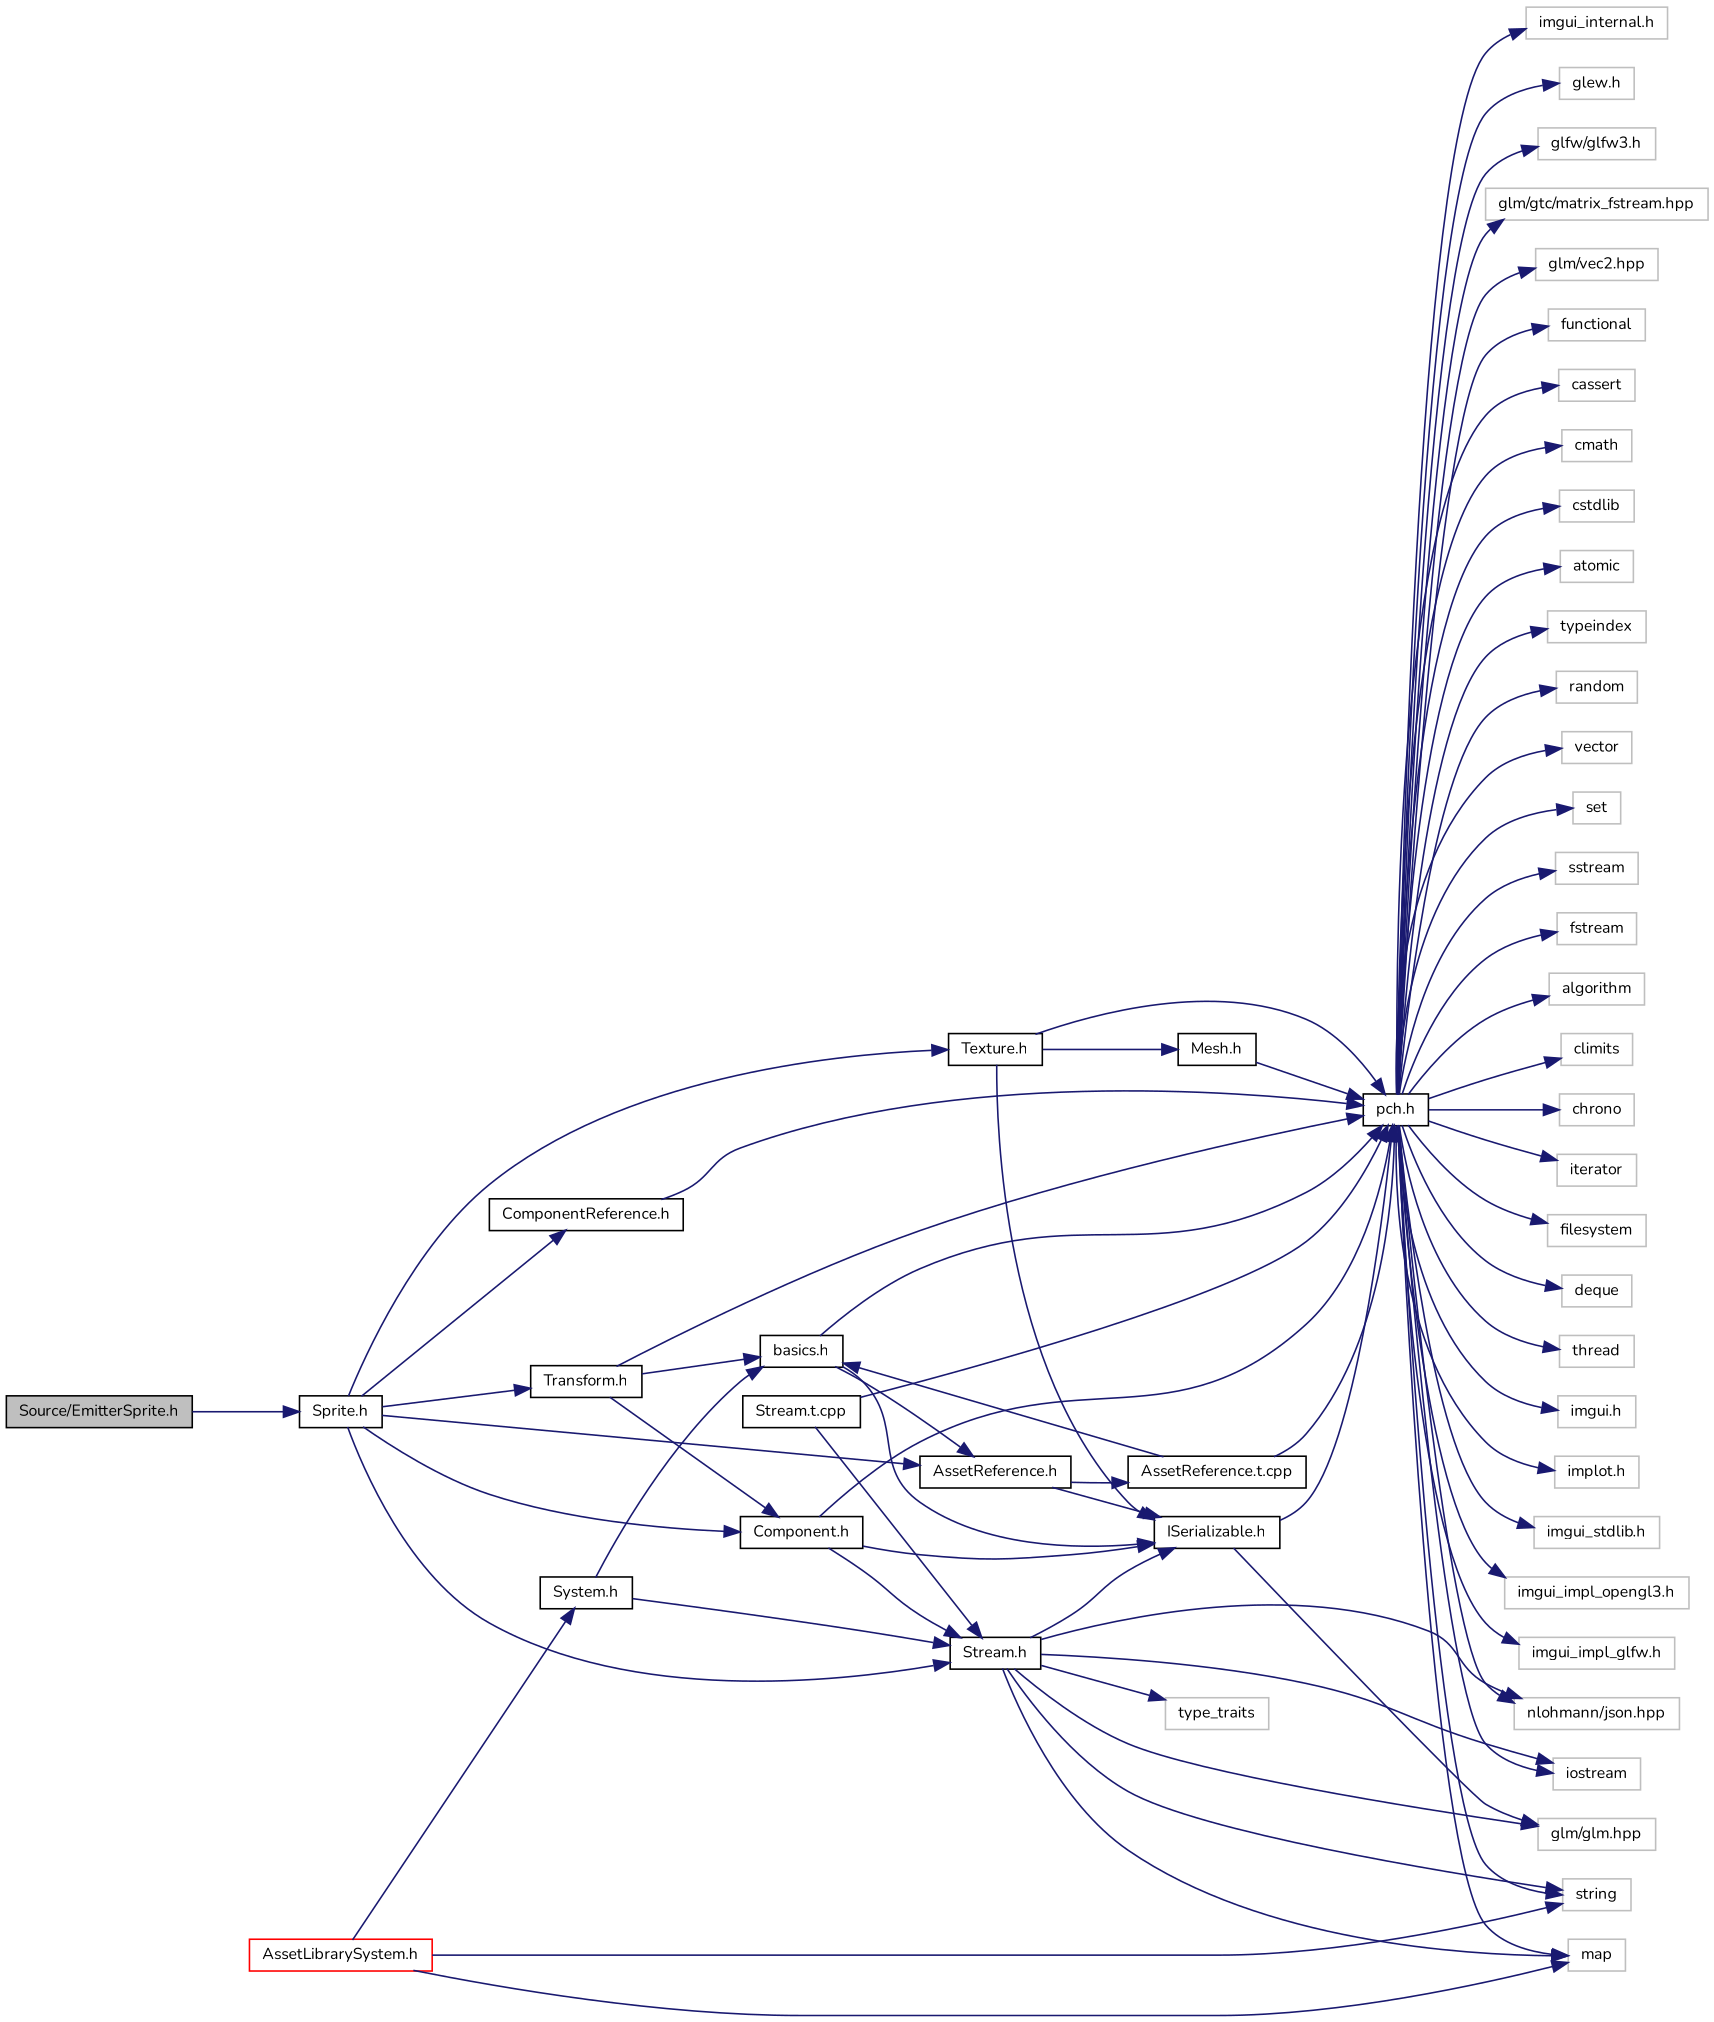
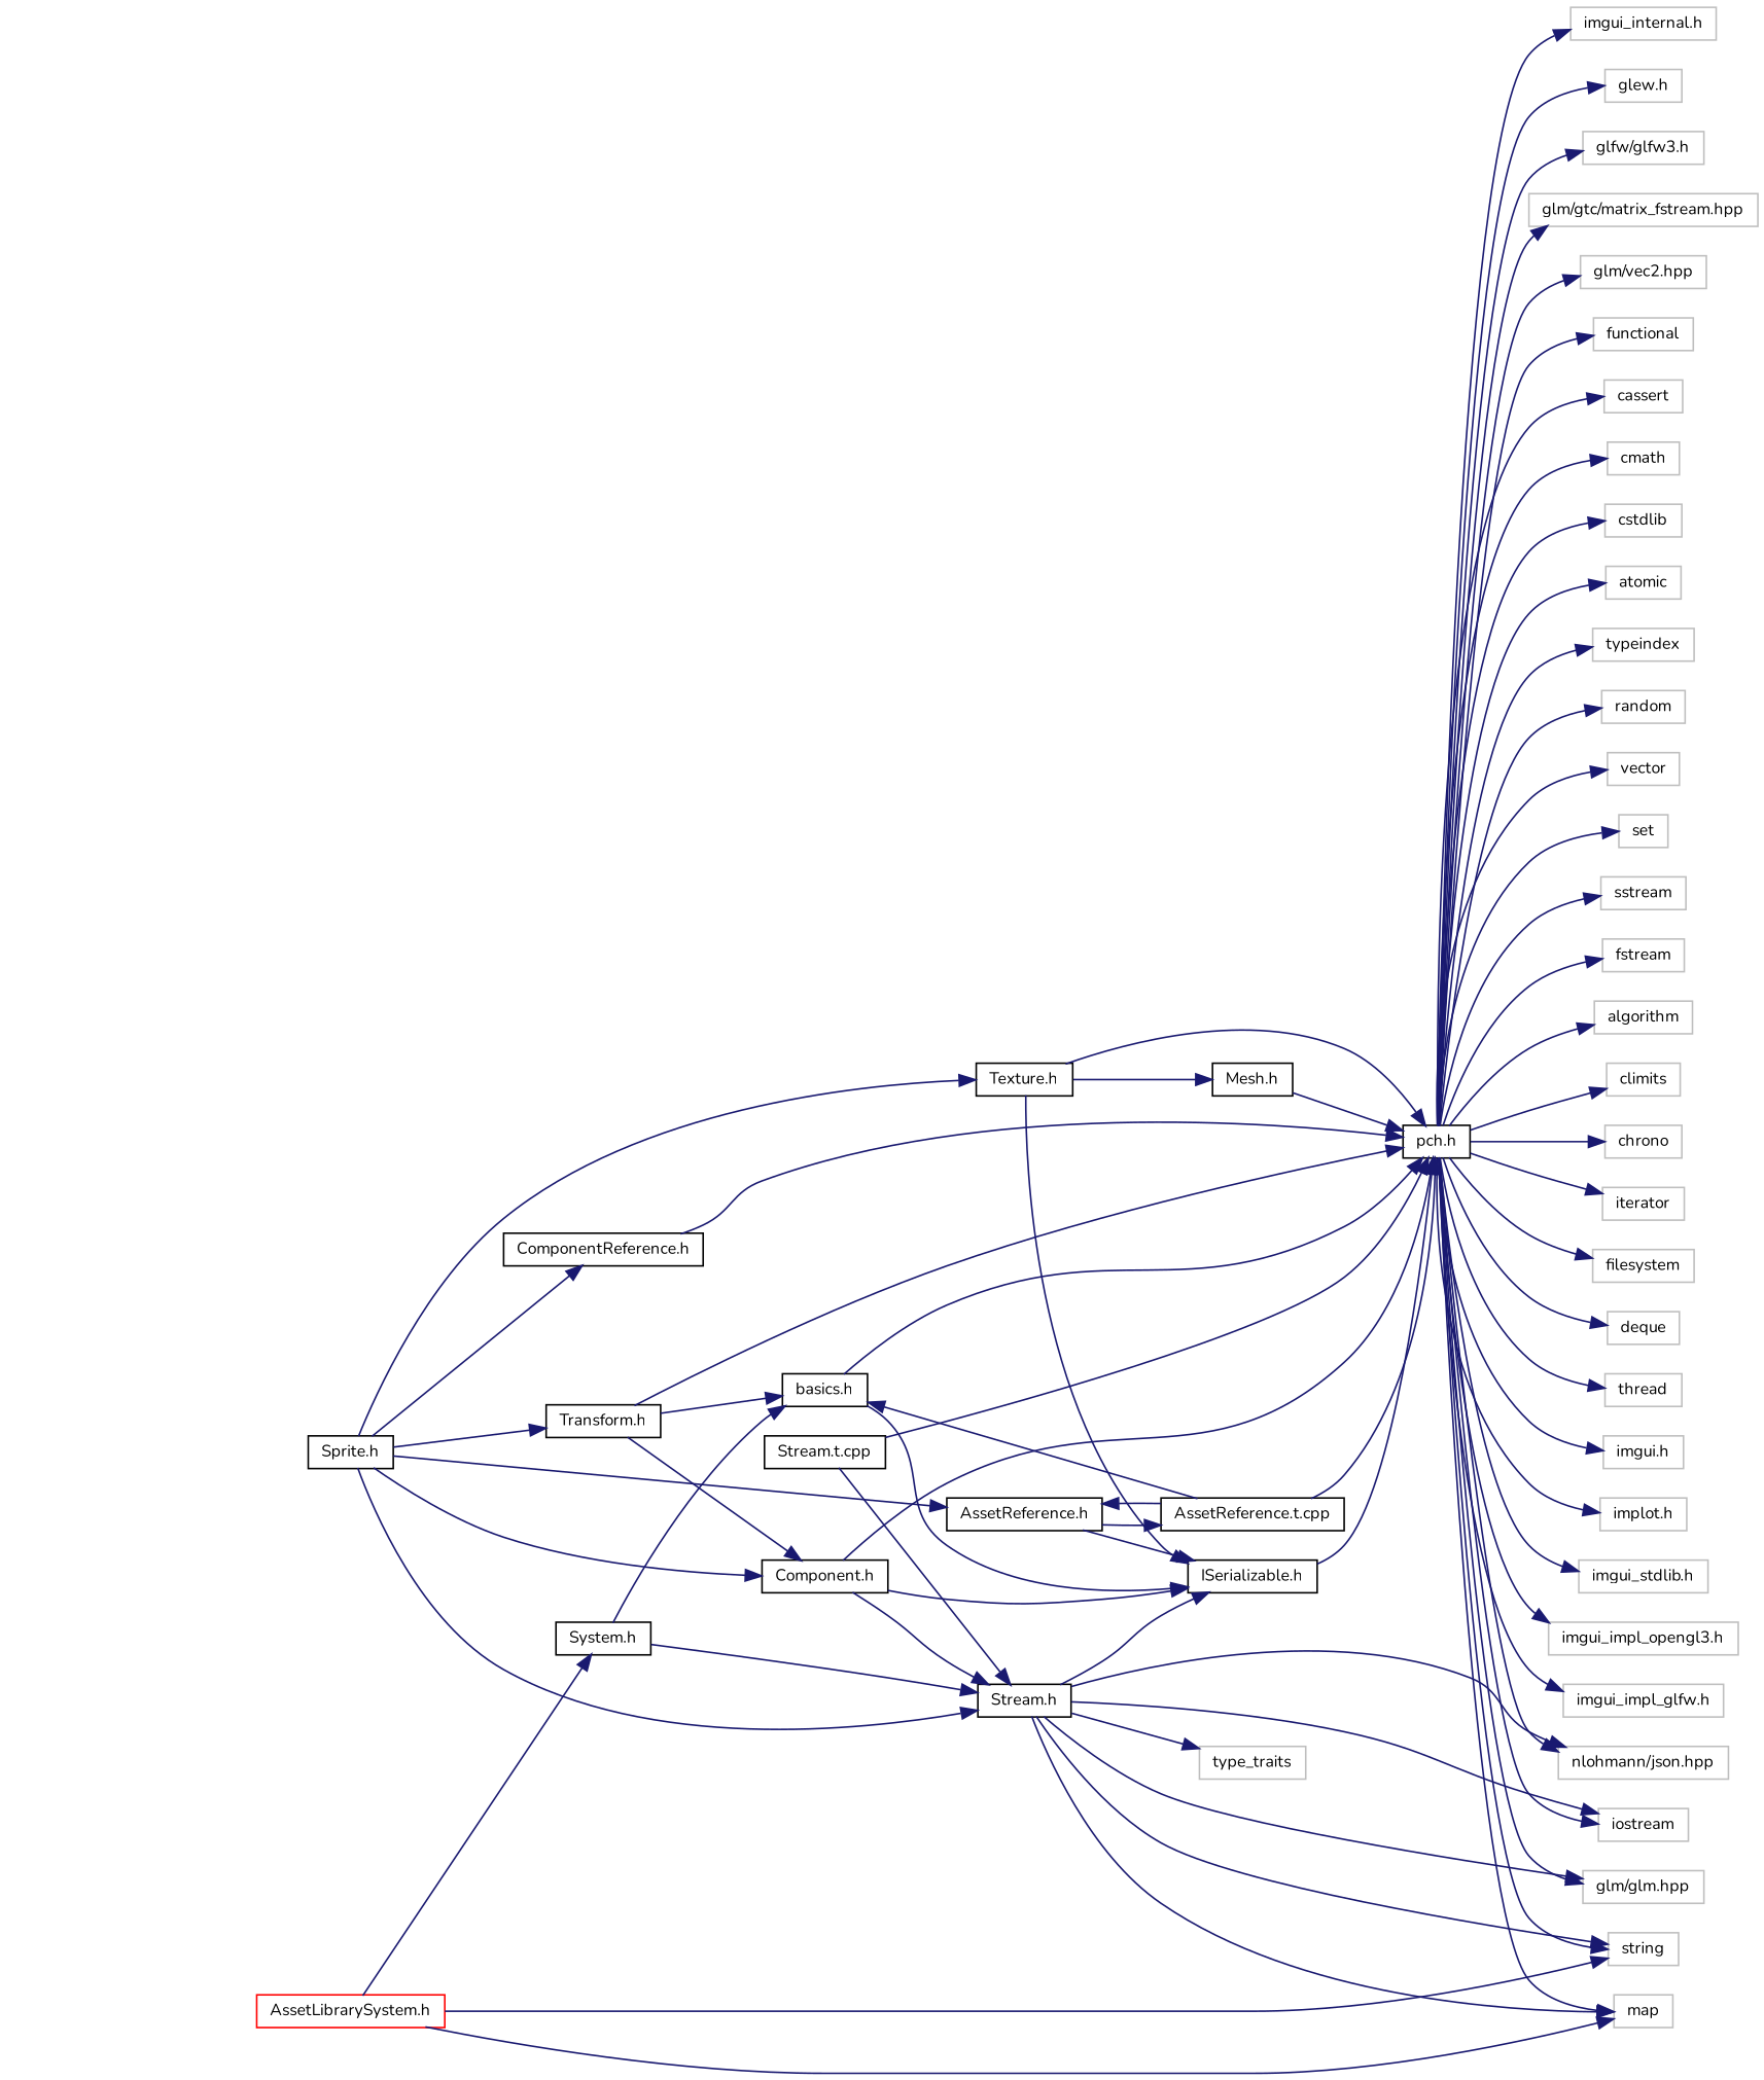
  digraph {
    fontname=Nunito
    rankdir=LR
    node [color=grey75 fillcolor=white fontname=Nunito fontsize=10 shape=record style=filled]
    edge [color=midnightblue fontname=Nunito fontsize=10 labelfontname=Helvetica labelfontsize=10 style=solid]
-   n1 [color=black fillcolor=grey75 fontcolor=black height=0.2 label="Source/EmitterSprite.h" width=0.4]
    n2 [color=black height=0.2 label="Sprite.h" width=0.4]
    n3 [color=black height=0.2 label="Component.h" width=0.4]
    n4 [color=black height=0.2 label="Stream.h" width=0.4]
    n5 [color=black height=0.2 label="ComponentReference.h" width=0.4]
    n6 [color=black height=0.2 label="Transform.h" width=0.4]
    n7 [color=black height=0.2 label="AssetReference.h" width=0.4]
    n8 [color=black height=0.2 label="Texture.h" width=0.4]
    n9 [color=black height=0.2 label="pch.h" width=0.4]
    n10 [color=black height=0.2 label="ISerializable.h" width=0.4]
    n11 [height=0.2 label=iostream width=0.4]
    n12 [height=0.2 label=string width=0.4]
    n13 [height=0.2 label=map width=0.4]
    n14 [height=0.2 label="glm/glm.hpp" width=0.4]
    n15 [height=0.2 label="nlohmann/json.hpp" width=0.4]
    n16 [height=0.2 label=type_traits width=0.4]
    n17 [color=black height=0.2 label="basics.h" width=0.4]
    n18 [color=black height=0.2 label="AssetReference.t.cpp" width=0.4]
    n19 [color=black height=0.2 label="Mesh.h" width=0.4]
    n20 [height=0.2 label=functional width=0.4]
    n21 [height=0.2 label=cassert width=0.4]
    n22 [height=0.2 label=cmath width=0.4]
    n23 [height=0.2 label=cstdlib width=0.4]
    n24 [height=0.2 label=atomic width=0.4]
    n25 [height=0.2 label=typeindex width=0.4]
    n26 [height=0.2 label=random width=0.4]
    n27 [height=0.2 label=vector width=0.4]
    n28 [height=0.2 label=set width=0.4]
    n29 [height=0.2 label=sstream width=0.4]
    n30 [height=0.2 label=fstream width=0.4]
    n31 [height=0.2 label=algorithm width=0.4]
    n32 [height=0.2 label=climits width=0.4]
    n33 [height=0.2 label=chrono width=0.4]
    n34 [height=0.2 label=iterator width=0.4]
    n35 [height=0.2 label=filesystem width=0.4]
    n36 [height=0.2 label=deque width=0.4]
    n37 [height=0.2 label=thread width=0.4]
    n38 [height=0.2 label="imgui.h" width=0.4]
    n39 [height=0.2 label="implot.h" width=0.4]
    n40 [height=0.2 label="imgui_stdlib.h" width=0.4]
    n41 [height=0.2 label="imgui_impl_opengl3.h" width=0.4]
    n42 [height=0.2 label="imgui_impl_glfw.h" width=0.4]
    n43 [height=0.2 label="imgui_internal.h" width=0.4]
    n44 [height=0.2 label="glew.h" width=0.4]
    n45 [height=0.2 label="glfw/glfw3.h" width=0.4]
    n46 [height=0.2 label="glm/gtc/matrix_fstream.hpp" width=0.4]
    n47 [height=0.2 label="glm/vec2.hpp" width=0.4]
    n48 [color=black height=0.2 label="Stream.t.cpp" width=0.4]
    n49 [color=red height=0.2 label="AssetLibrarySystem.h" width=0.4]
    n50 [color=black height=0.2 label="System.h" width=0.4]
-   n1 -> n2
    n2 -> n3
    n2 -> n4
    n2 -> n5
    n2 -> n6
    n2 -> n7
    n2 -> n8
    n3 -> n4
    n3 -> n9
    n3 -> n10
    n4 -> n10
    n4 -> n11
    n4 -> n12
    n4 -> n13
    n4 -> n14
    n4 -> n15
    n4 -> n16
    n5 -> n9
    n6 -> n3
    n6 -> n9
    n6 -> n17
    n7 -> n10
    n7 -> n18
    n8 -> n9
    n8 -> n10
    n8 -> n19
    n9 -> n11
    n9 -> n12
    n9 -> n13
-   n10 -> n14
+   n9 -> n14
    n9 -> n15
    n9 -> n20
    n9 -> n21
    n9 -> n22
    n9 -> n23
    n9 -> n24
    n9 -> n25
    n9 -> n26
    n9 -> n27
    n9 -> n28
    n9 -> n29
    n9 -> n30
    n9 -> n31
    n9 -> n32
    n9 -> n33
    n9 -> n34
    n9 -> n35
    n9 -> n36
    n9 -> n37
    n9 -> n38
    n9 -> n39
    n9 -> n40
    n9 -> n41
    n9 -> n42
    n9 -> n43
    n9 -> n44
    n9 -> n45
    n9 -> n46
    n9 -> n47
    n10 -> n9
    n17 -> n9
    n17 -> n10
-   n17 -> n7
+   n18 -> n7
    n18 -> n9
    n18 -> n17
    n19 -> n9
    n48 -> n4
    n48 -> n9
    n49 -> n12
    n49 -> n13
    n49 -> n50
    n50 -> n4
    n50 -> n17
  }
